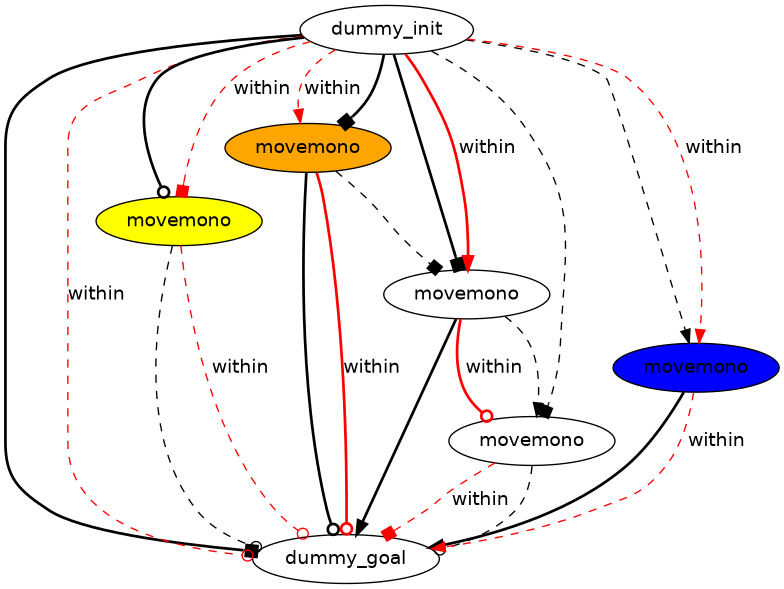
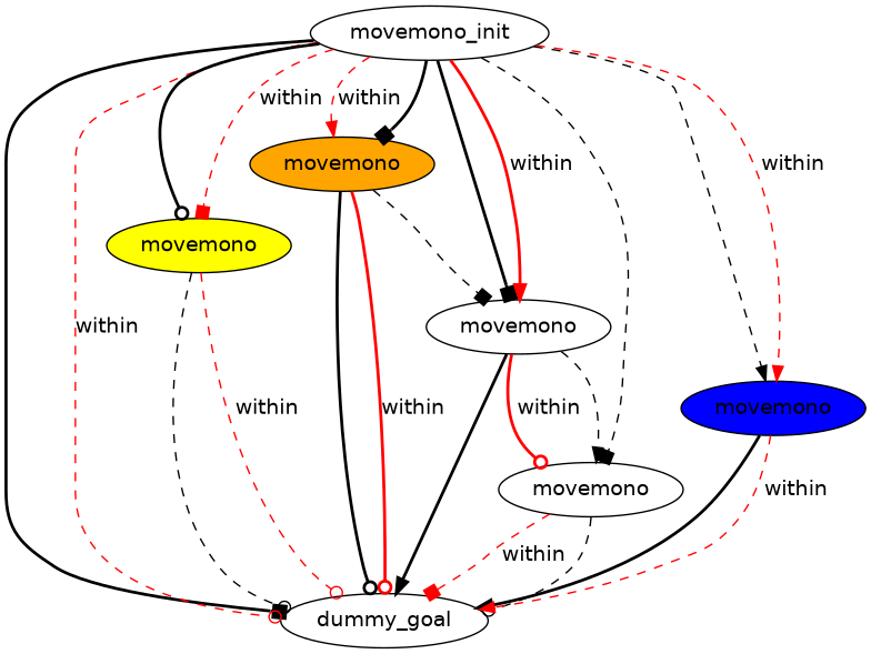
  digraph {
    fontname="DejaVu Sans"
    node [fillcolor=white style=filled fontname="DejaVu Sans"]
    edge [color=black style=dashed arrowhead=odot fontname="DejaVu Sans"]
-   n1 [label=dummy_init]
+   n1 [label=movemono_init]
    n2 [label=dummy_goal]
    n3 [fillcolor=yellow label=movemono]
    n4 [fillcolor=orange label=movemono]
    n5 [label=movemono]
    n6 [label=movemono]
    n7 [fillcolor=blue label=movemono]
    n1 -> n2 [style=bold arrowhead=box]
    n1 -> n2 [color=red label=within]
    n1 -> n3 [style=bold]
    n1 -> n3 [color=red label=within arrowhead=box]
    n1 -> n4 [style=bold arrowhead=box]
    n1 -> n4 [color=red label=within arrowhead=normal]
    n1 -> n5 [arrowhead=box]
    n1 -> n6 [style=bold arrowhead=box]
    n1 -> n6 [color=red label=within style=bold arrowhead=normal]
    n1 -> n7 [arrowhead=normal]
    n1 -> n7 [color=red label=within arrowhead=normal]
    n3 -> n2
    n3 -> n2 [color=red label=within]
    n4 -> n2 [style=bold]
    n4 -> n2 [color=red label=within style=bold]
    n4 -> n6 [arrowhead=box]
    n5 -> n2
    n5 -> n2 [color=red label=within arrowhead=box]
    n6 -> n2 [style=bold arrowhead=normal]
    n6 -> n5 [arrowhead=normal]
    n6 -> n5 [color=red label=within style=bold]
    n7 -> n2 [style=bold arrowhead=normal]
    n7 -> n2 [color=red label=within arrowhead=normal]
  }
